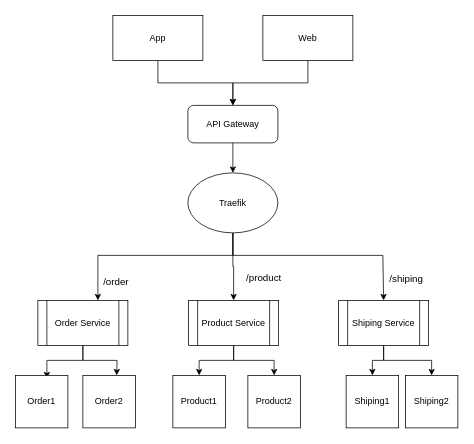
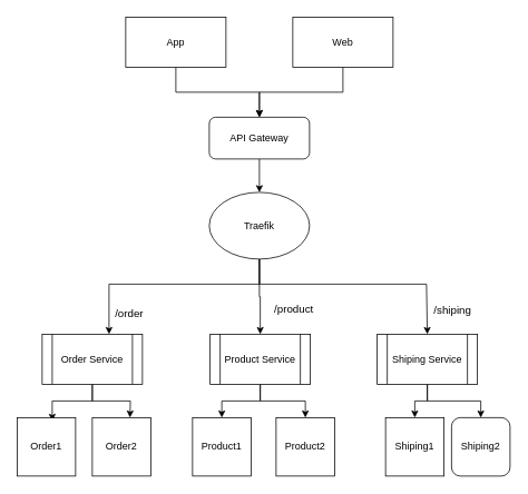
  <mxCell id="0" />
  <mxCell id="1" parent="0" />
  <mxCell id="2" style="edgeStyle=orthogonalEdgeStyle;rounded=0;orthogonalLoop=1;jettySize=auto;html=1;entryX=0.5;entryY=0;entryDx=0;entryDy=0;" parent="1" source="3" target="28" edge="1"><mxGeometry relative="1" as="geometry"><Array as="points"><mxPoint x="210" y="110" /><mxPoint x="310" y="110" /></Array></mxGeometry></mxCell>
  <mxCell id="3" value="App" style="rounded=0;whiteSpace=wrap;html=1;" parent="1" vertex="1"><mxGeometry x="150" y="20" width="120" height="60" as="geometry" /></mxCell>
  <mxCell id="4" style="edgeStyle=orthogonalEdgeStyle;rounded=0;orthogonalLoop=1;jettySize=auto;html=1;entryX=0.5;entryY=0;entryDx=0;entryDy=0;" parent="1" source="5" target="28" edge="1"><mxGeometry relative="1" as="geometry"><Array as="points"><mxPoint x="410" y="110" /><mxPoint x="310" y="110" /></Array></mxGeometry></mxCell>
  <mxCell id="5" value="Web" style="rounded=0;whiteSpace=wrap;html=1;" parent="1" vertex="1"><mxGeometry x="350" y="20" width="120" height="60" as="geometry" /></mxCell>
  <mxCell id="6" style="edgeStyle=orthogonalEdgeStyle;rounded=0;orthogonalLoop=1;jettySize=auto;html=1;" parent="1" source="11" target="14" edge="1"><mxGeometry relative="1" as="geometry"><Array as="points"><mxPoint x="310" y="340" /><mxPoint x="130" y="340" /></Array></mxGeometry></mxCell>
  <mxCell id="7" value="/order" style="edgeLabel;html=1;align=center;verticalAlign=middle;resizable=0;points=[];fontSize=13;" parent="6" vertex="1" connectable="0"><mxGeometry x="0.374" y="2" relative="1" as="geometry"><mxPoint x="-2" y="32" as="offset" /></mxGeometry></mxCell>
  <mxCell id="8" value="&lt;font style=&quot;font-size: 13px;&quot;&gt;/product&lt;/font&gt;" style="edgeStyle=orthogonalEdgeStyle;rounded=0;orthogonalLoop=1;jettySize=auto;html=1;" parent="1" source="11" target="17" edge="1"><mxGeometry x="0.333" y="40" relative="1" as="geometry"><mxPoint as="offset" /></mxGeometry></mxCell>
  <mxCell id="9" style="edgeStyle=orthogonalEdgeStyle;rounded=0;orthogonalLoop=1;jettySize=auto;html=1;entryX=0.5;entryY=0;entryDx=0;entryDy=0;" parent="1" source="11" target="20" edge="1"><mxGeometry relative="1" as="geometry"><Array as="points"><mxPoint x="310" y="340" /><mxPoint x="510" y="340" /></Array></mxGeometry></mxCell>
  <mxCell id="10" value="/shiping" style="edgeLabel;html=1;align=center;verticalAlign=middle;resizable=0;points=[];fontSize=13;" parent="9" vertex="1" connectable="0"><mxGeometry x="0.736" y="-1" relative="1" as="geometry"><mxPoint x="31" y="8" as="offset" /></mxGeometry></mxCell>
  <mxCell id="11" value="Traefik" style="ellipse;whiteSpace=wrap;html=1;" parent="1" vertex="1"><mxGeometry x="250" y="230" width="120" height="80" as="geometry" /></mxCell>
  <mxCell id="12" style="edgeStyle=orthogonalEdgeStyle;rounded=0;orthogonalLoop=1;jettySize=auto;html=1;entryX=0.6;entryY=0.057;entryDx=0;entryDy=0;entryPerimeter=0;" parent="1" source="14" target="21" edge="1"><mxGeometry relative="1" as="geometry" /></mxCell>
  <mxCell id="13" style="edgeStyle=orthogonalEdgeStyle;rounded=0;orthogonalLoop=1;jettySize=auto;html=1;" parent="1" source="14" edge="1"><mxGeometry relative="1" as="geometry"><mxPoint x="155.059" y="500" as="targetPoint" /></mxGeometry></mxCell>
  <mxCell id="14" value="Order Service" style="shape=process;whiteSpace=wrap;html=1;backgroundOutline=1;" parent="1" vertex="1"><mxGeometry x="50" y="400" width="120" height="60" as="geometry" /></mxCell>
  <mxCell id="15" style="edgeStyle=orthogonalEdgeStyle;rounded=0;orthogonalLoop=1;jettySize=auto;html=1;entryX=0.5;entryY=0;entryDx=0;entryDy=0;" parent="1" source="17" target="23" edge="1"><mxGeometry relative="1" as="geometry" /></mxCell>
  <mxCell id="16" style="edgeStyle=orthogonalEdgeStyle;rounded=0;orthogonalLoop=1;jettySize=auto;html=1;entryX=0.5;entryY=0;entryDx=0;entryDy=0;" parent="1" source="17" target="24" edge="1"><mxGeometry relative="1" as="geometry" /></mxCell>
  <mxCell id="17" value="Product Service" style="shape=process;whiteSpace=wrap;html=1;backgroundOutline=1;" parent="1" vertex="1"><mxGeometry x="251" y="400" width="120" height="60" as="geometry" /></mxCell>
  <mxCell id="18" style="edgeStyle=orthogonalEdgeStyle;rounded=0;orthogonalLoop=1;jettySize=auto;html=1;entryX=0.5;entryY=0;entryDx=0;entryDy=0;" parent="1" source="20" target="25" edge="1"><mxGeometry relative="1" as="geometry" /></mxCell>
  <mxCell id="19" style="edgeStyle=orthogonalEdgeStyle;rounded=0;orthogonalLoop=1;jettySize=auto;html=1;" parent="1" source="20" target="26" edge="1"><mxGeometry relative="1" as="geometry" /></mxCell>
  <mxCell id="20" value="Shiping Service" style="shape=process;whiteSpace=wrap;html=1;backgroundOutline=1;" parent="1" vertex="1"><mxGeometry x="451" y="400" width="120" height="60" as="geometry" /></mxCell>
  <mxCell id="21" value="Order1" style="whiteSpace=wrap;html=1;aspect=fixed;" parent="1" vertex="1"><mxGeometry x="20" y="500" width="70" height="70" as="geometry" /></mxCell>
  <mxCell id="22" value="Order2" style="whiteSpace=wrap;html=1;aspect=fixed;" parent="1" vertex="1"><mxGeometry x="110" y="500" width="70" height="70" as="geometry" /></mxCell>
  <mxCell id="23" value="Product1" style="whiteSpace=wrap;html=1;aspect=fixed;" parent="1" vertex="1"><mxGeometry x="230" y="500" width="70" height="70" as="geometry" /></mxCell>
  <mxCell id="24" value="Product2" style="whiteSpace=wrap;html=1;aspect=fixed;" parent="1" vertex="1"><mxGeometry x="330" y="500" width="70" height="70" as="geometry" /></mxCell>
  <mxCell id="25" value="Shiping1" style="whiteSpace=wrap;html=1;aspect=fixed;" parent="1" vertex="1"><mxGeometry x="461" y="500" width="70" height="70" as="geometry" /></mxCell>
- <mxCell id="26" value="Shiping2" style="whiteSpace=wrap;html=1;aspect=fixed;" parent="1" vertex="1"><mxGeometry x="540" y="500" width="70" height="70" as="geometry" /></mxCell>
+ <mxCell id="26" value="Shiping2" style="whiteSpace=wrap;html=1;aspect=fixed;rounded=1;" parent="1" vertex="1"><mxGeometry x="540" y="500" width="70" height="70" as="geometry" /></mxCell>
  <mxCell id="27" style="edgeStyle=orthogonalEdgeStyle;rounded=0;orthogonalLoop=1;jettySize=auto;html=1;" parent="1" source="28" target="11" edge="1"><mxGeometry relative="1" as="geometry" /></mxCell>
  <mxCell id="28" value="API Gateway" style="rounded=1;whiteSpace=wrap;html=1;" parent="1" vertex="1"><mxGeometry x="250" y="140" width="120" height="50" as="geometry" /></mxCell>
